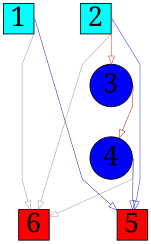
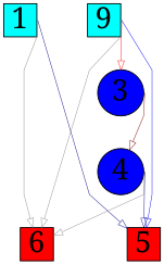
  digraph {
    rankdir=TB
    splines=polyline
    fontname="Noto Serif"
    node [fillcolor=cyan fixsized=True fontcolor=black fontname="Noto Serif" fontsize=32 labelloc=b margin=0 shape=square style=filled]
    edge [arrowhead=onormal color="#888888" headclip=True penwidth=0.5 tailclip=True tailport=e fontname="Noto Serif"]
    n1 [label=1 width=0.5]
-   n2 [label=2 width=0.5]
+   n2 [label=9 width=0.5]
    n3 [fillcolor=blue label=3 shape=circle width=0.5]
    n4 [fillcolor=blue label=4 shape=circle width=0.5]
    n5 [fillcolor=red label=5 width=0.5]
    n6 [fillcolor=red label=6 width=0.5]
    subgraph sub_1 {
      rank=same
      n1
      n2
    }
    subgraph sub_2 {
      n3
      n4
    }
    subgraph sub_3 {
      rank=same
      n5
      n6
    }
    n1 -> n5 [color="#000080" width=0.1]
    n1 -> n6 [width=0.1]
    n2 -> n3 [color="#ff0000" width=0.1]
    n2 -> n5 [color="#0000ff" width=0.1]
    n2 -> n6 [width=0.1]
    n3 -> n4 [color="#800000" width=0.1]
    n4 -> n5 [color="#000080" width=0.1]
    n4 -> n6 [width=0.1]
  }
